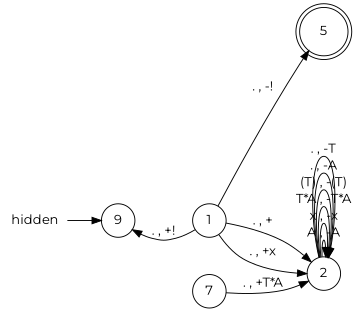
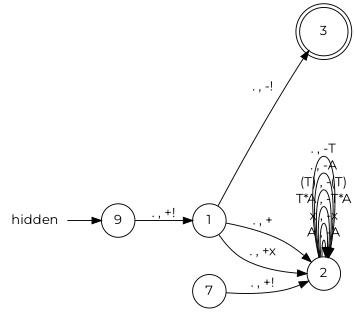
  digraph {
    fontname=Montserrat
    rankdir=LR
    node [fontname=Montserrat shape=circle]
    edge [fontname=Montserrat]
    hidden [shape=plaintext]
    n2 [label=9]
    1
-   3 [shape=doublecircle label=5]
+   3 [shape=doublecircle]
    2
    7
    hidden -> n2
-   1 -> n2 [label=". , +!"]
+   n2 -> 1 [label=". , +!"]
    1 -> 3 [label=". , -!"]
    1 -> 2 [label=". , +"]
    1 -> 2 [label=". , +x"]
    2 -> 2 [label="A , -A"]
    2 -> 2 [label="x , -x"]
    2 -> 2 [label="T*A , -T*A"]
    2 -> 2 [label="(T) , -(T)"]
    2 -> 2 [label=". , -A"]
    2 -> 2 [label=". , -T"]
-   7 -> 2 [label=". , +T*A"]
+   7 -> 2 [label=". , +!"]
  }
